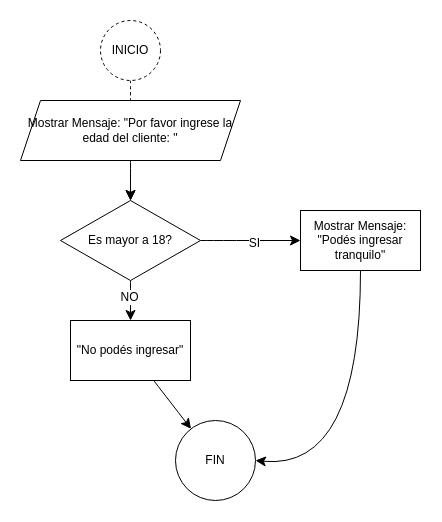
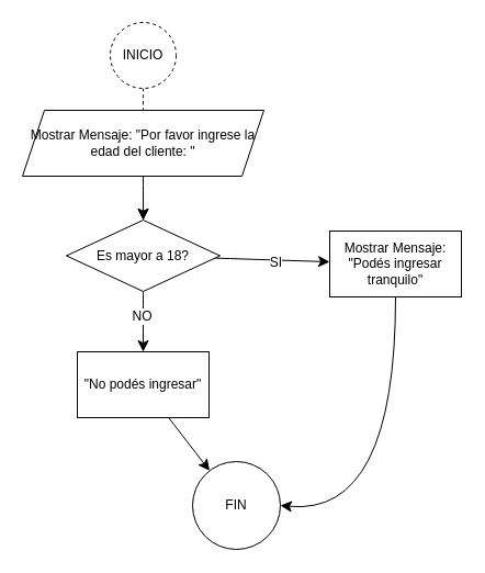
  <mxCell id="0" />
  <mxCell id="1" parent="0" />
  <mxCell id="2" value="" style="edgeStyle=none;curved=1;rounded=0;orthogonalLoop=1;jettySize=auto;html=1;fontSize=12;startSize=8;endSize=8;dashed=1;" edge="1" parent="1" source="3" target="10"><mxGeometry relative="1" as="geometry" /></mxCell>
  <mxCell id="3" value="INICIO" style="ellipse;whiteSpace=wrap;html=1;aspect=fixed;dashed=1;" vertex="1" parent="1"><mxGeometry x="100" y="20" width="60" height="60" as="geometry" /></mxCell>
  <mxCell id="4" value="" style="edgeStyle=none;curved=1;rounded=0;orthogonalLoop=1;jettySize=auto;html=1;fontSize=12;startSize=8;endSize=8;" edge="1" parent="1" source="5" target="10"><mxGeometry relative="1" as="geometry" /></mxCell>
  <mxCell id="5" value="Mostrar Mensaje: &quot;Por favor ingrese la edad del cliente: &quot;" style="shape=parallelogram;perimeter=parallelogramPerimeter;whiteSpace=wrap;html=1;fixedSize=1;" vertex="1" parent="1"><mxGeometry x="20" y="100" width="220" height="60" as="geometry" /></mxCell>
  <mxCell id="6" value="" style="edgeStyle=none;curved=1;rounded=0;orthogonalLoop=1;jettySize=auto;html=1;fontSize=12;startSize=8;endSize=8;" edge="1" parent="1" source="10" target="12"><mxGeometry relative="1" as="geometry" /></mxCell>
  <mxCell id="7" value="SI" style="edgeLabel;html=1;align=center;verticalAlign=middle;resizable=0;points=[];fontSize=12;" vertex="1" connectable="0" parent="6"><mxGeometry x="0.06" y="-2" relative="1" as="geometry"><mxPoint as="offset" /></mxGeometry></mxCell>
  <mxCell id="8" value="" style="edgeStyle=none;curved=1;rounded=0;orthogonalLoop=1;jettySize=auto;html=1;fontSize=12;startSize=8;endSize=8;" edge="1" parent="1" source="10" target="14"><mxGeometry relative="1" as="geometry" /></mxCell>
  <mxCell id="9" value="NO" style="edgeLabel;html=1;align=center;verticalAlign=middle;resizable=0;points=[];fontSize=12;" vertex="1" connectable="0" parent="8"><mxGeometry x="-0.2" y="-2" relative="1" as="geometry"><mxPoint as="offset" /></mxGeometry></mxCell>
- <mxCell id="10" value="Es mayor a 18?" style="rhombus;whiteSpace=wrap;html=1;" vertex="1" parent="1"><mxGeometry x="60" y="200" width="140" height="80" as="geometry" /></mxCell>
+ <mxCell id="10" value="Es mayor a 18?" style="rhombus;whiteSpace=wrap;html=1;" vertex="1" parent="1"><mxGeometry x="60" y="200" width="140" height="65" as="geometry" /></mxCell>
  <mxCell id="11" style="edgeStyle=none;curved=1;rounded=0;orthogonalLoop=1;jettySize=auto;html=1;exitX=0.5;exitY=1;exitDx=0;exitDy=0;entryX=1;entryY=0.5;entryDx=0;entryDy=0;fontSize=12;startSize=8;endSize=8;" edge="1" parent="1" source="12" target="15"><mxGeometry relative="1" as="geometry"><Array as="points"><mxPoint x="360" y="470" /></Array></mxGeometry></mxCell>
  <mxCell id="12" value="Mostrar Mensaje: &quot;Podés ingresar tranquilo&quot;" style="whiteSpace=wrap;html=1;" vertex="1" parent="1"><mxGeometry x="300" y="210" width="120" height="60" as="geometry" /></mxCell>
  <mxCell id="13" value="" style="edgeStyle=none;curved=1;rounded=0;orthogonalLoop=1;jettySize=auto;html=1;fontSize=12;startSize=8;endSize=8;" edge="1" parent="1" source="14" target="15"><mxGeometry relative="1" as="geometry" /></mxCell>
  <mxCell id="14" value="&quot;No podés ingresar&quot;" style="whiteSpace=wrap;html=1;" vertex="1" parent="1"><mxGeometry x="70" y="320" width="120" height="60" as="geometry" /></mxCell>
  <mxCell id="15" value="FIN" style="ellipse;whiteSpace=wrap;html=1;" vertex="1" parent="1"><mxGeometry x="175" y="420" width="80" height="80" as="geometry" /></mxCell>
